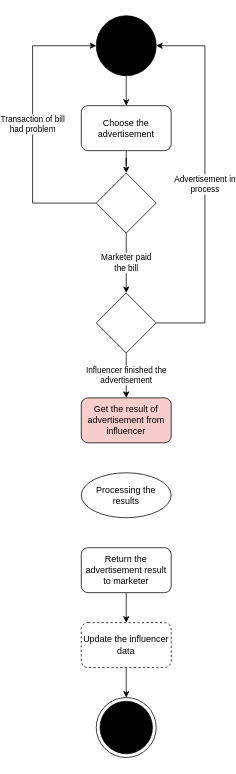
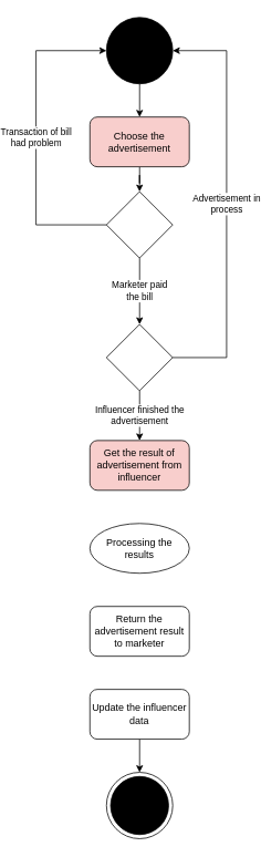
  <mxCell id="0" />
  <mxCell id="1" parent="0" />
  <mxCell id="2" value="" style="edgeStyle=orthogonalEdgeStyle;rounded=0;orthogonalLoop=1;jettySize=auto;html=1;" edge="1" parent="1" source="3" target="5"><mxGeometry relative="1" as="geometry" /></mxCell>
  <mxCell id="3" value="" style="ellipse;whiteSpace=wrap;html=1;aspect=fixed;fillColor=#000000;" vertex="1" parent="1"><mxGeometry x="105" y="20" width="80" height="80" as="geometry" /></mxCell>
  <mxCell id="4" value="" style="edgeStyle=orthogonalEdgeStyle;rounded=0;orthogonalLoop=1;jettySize=auto;html=1;" edge="1" parent="1" source="5" target="7"><mxGeometry relative="1" as="geometry" /></mxCell>
- <mxCell id="5" value="Choose the advertisement" style="rounded=1;whiteSpace=wrap;html=1;" vertex="1" parent="1"><mxGeometry x="85" y="140" width="120" height="60" as="geometry" /></mxCell>
+ <mxCell id="5" value="Choose the advertisement" style="rounded=1;whiteSpace=wrap;html=1;fillColor=#f8cecc;" vertex="1" parent="1"><mxGeometry x="85" y="140" width="120" height="60" as="geometry" /></mxCell>
  <mxCell id="6" value="&lt;div&gt;Transaction of bill&lt;/div&gt;&lt;div&gt;had problem&lt;br&gt;&lt;/div&gt;" style="edgeStyle=orthogonalEdgeStyle;rounded=0;orthogonalLoop=1;jettySize=auto;html=1;entryX=0;entryY=0.5;entryDx=0;entryDy=0;" edge="1" parent="1" source="7" target="3"><mxGeometry relative="1" as="geometry"><Array as="points"><mxPoint x="20" y="270" /><mxPoint x="20" y="60" /></Array></mxGeometry></mxCell>
  <mxCell id="7" value="" style="rhombus;whiteSpace=wrap;html=1;" vertex="1" parent="1"><mxGeometry x="105" y="230" width="80" height="80" as="geometry" /></mxCell>
  <mxCell id="8" value="&lt;div&gt;Advertisement in &lt;br&gt;&lt;/div&gt;&lt;div&gt;process&lt;br&gt;&lt;/div&gt;" style="edgeStyle=orthogonalEdgeStyle;rounded=0;orthogonalLoop=1;jettySize=auto;html=1;entryX=1;entryY=0.5;entryDx=0;entryDy=0;" edge="1" parent="1" source="10" target="3"><mxGeometry relative="1" as="geometry"><Array as="points"><mxPoint x="250" y="430" /><mxPoint x="250" y="60" /></Array></mxGeometry></mxCell>
  <mxCell id="9" value="&lt;div&gt;Influencer finished the&lt;/div&gt;&lt;div&gt;advertisement&lt;br&gt;&lt;/div&gt;" style="edgeStyle=orthogonalEdgeStyle;rounded=0;orthogonalLoop=1;jettySize=auto;html=1;" edge="1" parent="1" source="10" target="11"><mxGeometry relative="1" as="geometry" /></mxCell>
  <mxCell id="10" value="" style="rhombus;whiteSpace=wrap;html=1;" vertex="1" parent="1"><mxGeometry x="105" y="390" width="80" height="80" as="geometry" /></mxCell>
  <mxCell id="11" value="&lt;div&gt;Get the result of advertisement from influencer&lt;br&gt;&lt;/div&gt;" style="rounded=1;whiteSpace=wrap;html=1;fillColor=#f8cecc;" vertex="1" parent="1"><mxGeometry x="85" y="530" width="120" height="60" as="geometry" /></mxCell>
  <mxCell id="12" value="&lt;div&gt;Processing the results&lt;br&gt;&lt;/div&gt;" style="ellipse;whiteSpace=wrap;html=1;" vertex="1" parent="1"><mxGeometry x="85" y="630" width="120" height="60" as="geometry" /></mxCell>
- <mxCell id="13" value="" style="edgeStyle=orthogonalEdgeStyle;rounded=0;orthogonalLoop=1;jettySize=auto;html=1;" edge="1" parent="1" source="14" target="16"><mxGeometry relative="1" as="geometry" /></mxCell>
  <mxCell id="14" value="&lt;div&gt;Return the advertisement result to marketer&lt;br&gt;&lt;/div&gt;" style="rounded=1;whiteSpace=wrap;html=1;" vertex="1" parent="1"><mxGeometry x="85" y="730" width="120" height="60" as="geometry" /></mxCell>
  <mxCell id="15" value="" style="edgeStyle=orthogonalEdgeStyle;rounded=0;orthogonalLoop=1;jettySize=auto;html=1;entryX=0.5;entryY=0;entryDx=0;entryDy=0;" edge="1" parent="1" source="16" target="18"><mxGeometry relative="1" as="geometry"><mxPoint x="145" y="970" as="targetPoint" /></mxGeometry></mxCell>
- <mxCell id="16" value="&lt;div&gt;Update the influencer data &lt;br&gt;&lt;/div&gt;" style="rounded=1;whiteSpace=wrap;html=1;dashed=1;" vertex="1" parent="1"><mxGeometry x="85" y="830" width="120" height="60" as="geometry" /></mxCell>
+ <mxCell id="16" value="&lt;div&gt;Update the influencer data &lt;br&gt;&lt;/div&gt;" style="rounded=1;whiteSpace=wrap;html=1;" vertex="1" parent="1"><mxGeometry x="85" y="830" width="120" height="60" as="geometry" /></mxCell>
  <mxCell id="17" value="&lt;div&gt;Marketer paid &lt;br&gt;&lt;/div&gt;&lt;div&gt;the bill&lt;br&gt;&lt;/div&gt;" style="edgeStyle=orthogonalEdgeStyle;rounded=0;orthogonalLoop=1;jettySize=auto;html=1;" edge="1" parent="1" source="7" target="10"><mxGeometry relative="1" as="geometry" /></mxCell>
  <mxCell id="18" value="" style="ellipse;whiteSpace=wrap;html=1;aspect=fixed;" vertex="1" parent="1"><mxGeometry x="105" y="930" width="80" height="80" as="geometry" /></mxCell>
  <mxCell id="19" value="" style="ellipse;whiteSpace=wrap;html=1;aspect=fixed;fillColor=#000000;" vertex="1" parent="1"><mxGeometry x="110" y="935" width="70" height="70" as="geometry" /></mxCell>
